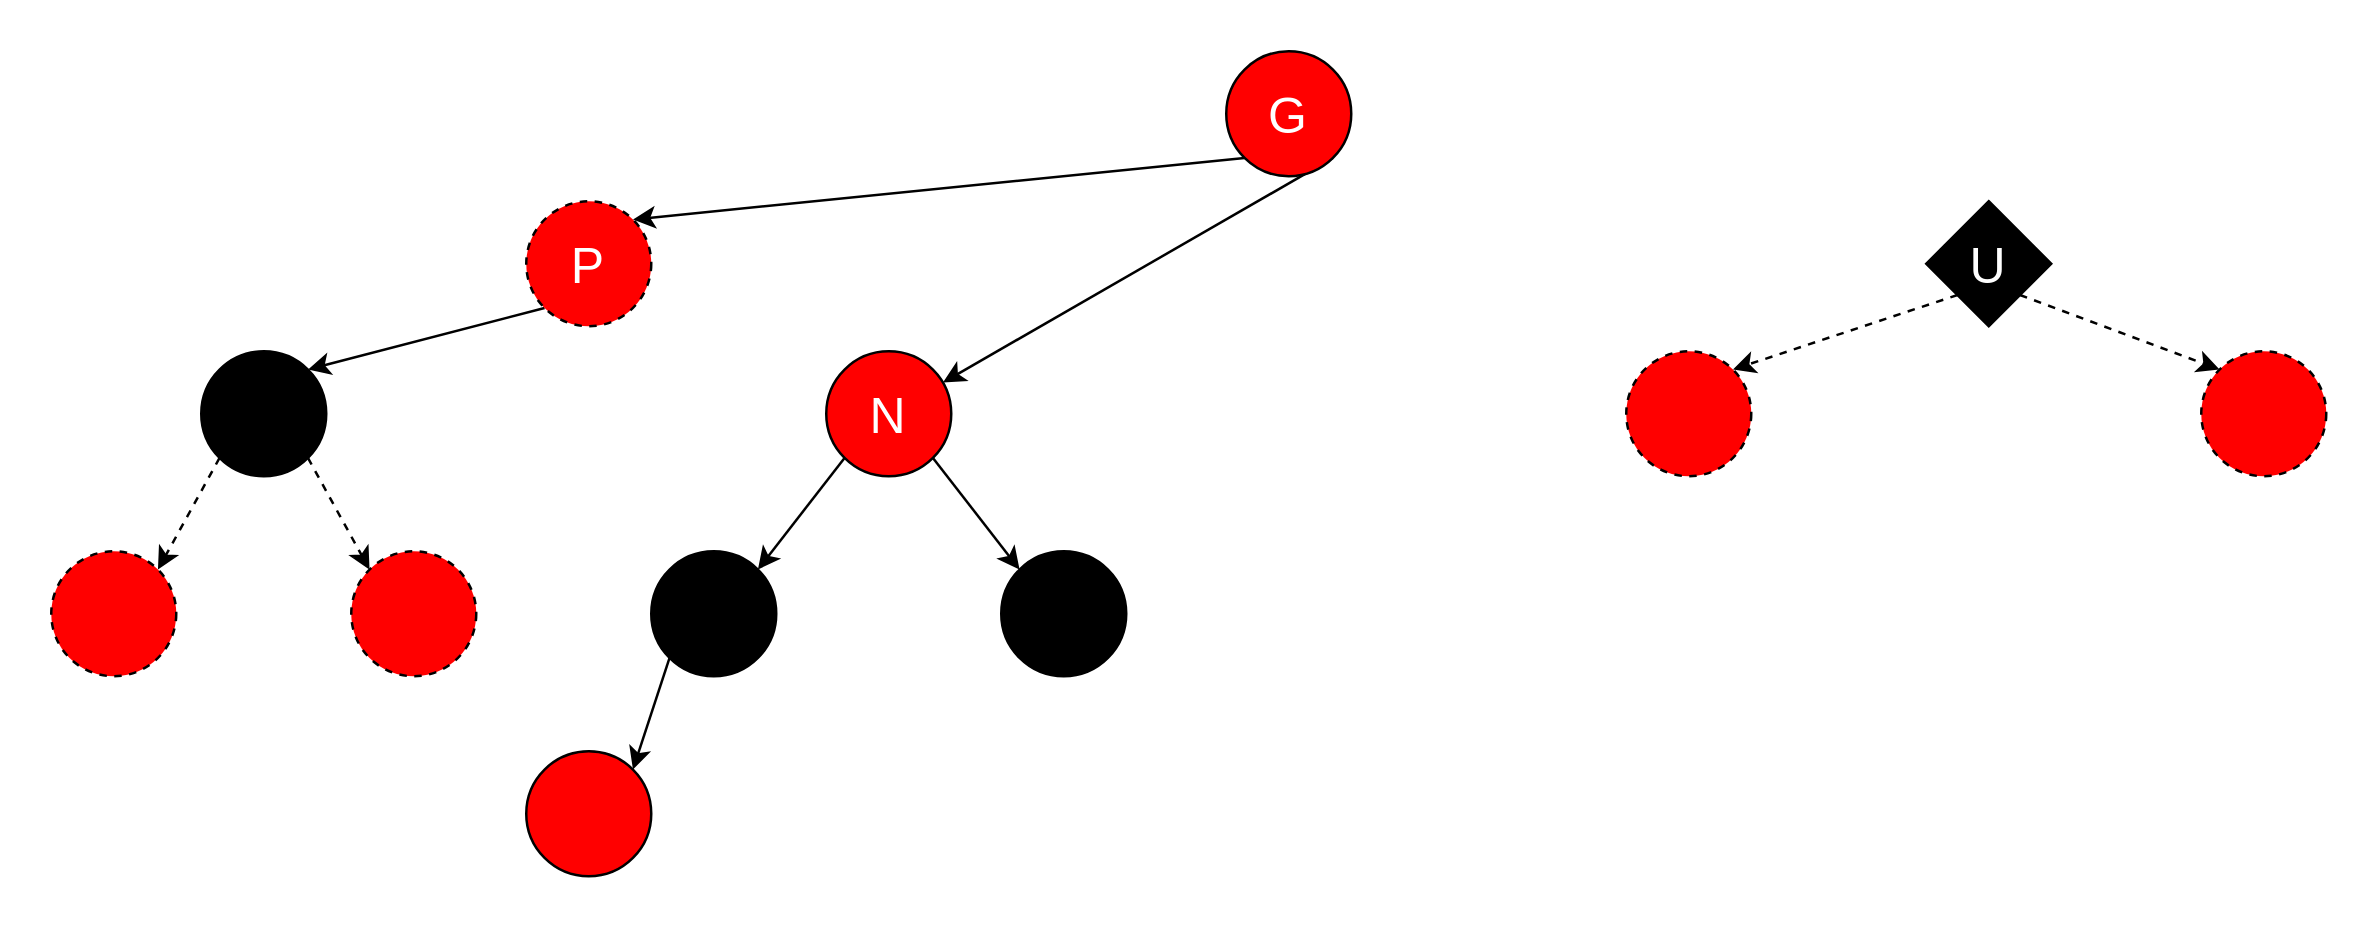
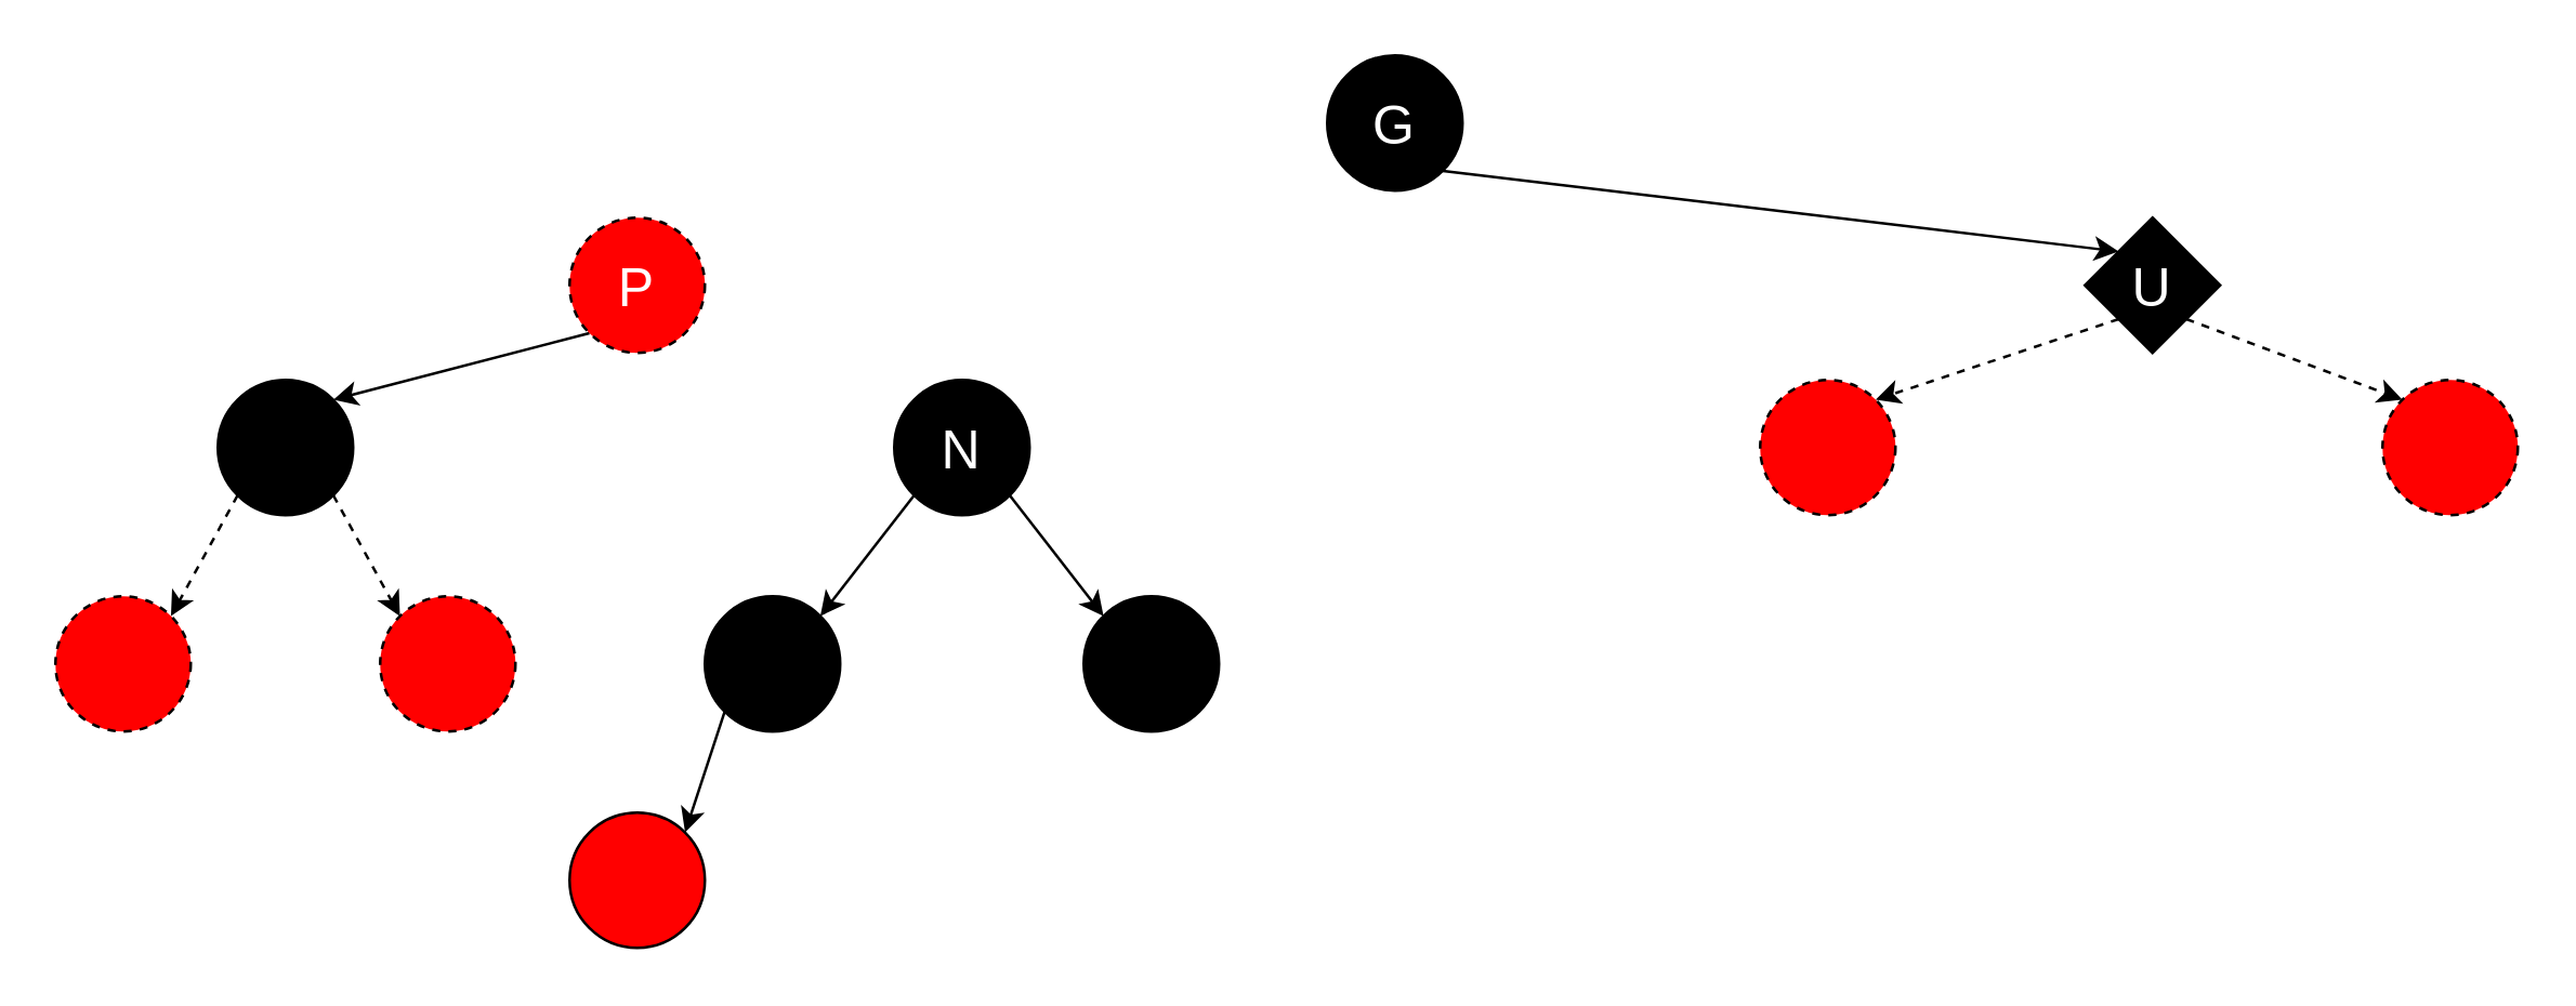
  <mxCell id="0" />
  <mxCell id="1" parent="0" />
  <mxCell id="2" style="edgeStyle=none;rounded=0;orthogonalLoop=1;jettySize=auto;html=1;exitX=0;exitY=1;exitDx=0;exitDy=0;entryX=1;entryY=0;entryDx=0;entryDy=0;fontSize=20;fontColor=#000000;" parent="1" source="3" target="4" edge="1"><mxGeometry relative="1" as="geometry" /></mxCell>
  <mxCell id="3" value="" style="ellipse;whiteSpace=wrap;html=1;aspect=fixed;fillColor=#000000;" parent="1" vertex="1"><mxGeometry x="260" y="220" width="50" height="50" as="geometry" /></mxCell>
  <mxCell id="4" value="" style="ellipse;whiteSpace=wrap;html=1;aspect=fixed;fillColor=#FF0000;" parent="1" vertex="1"><mxGeometry x="210" y="300" width="50" height="50" as="geometry" /></mxCell>
  <mxCell id="5" style="edgeStyle=none;rounded=0;orthogonalLoop=1;jettySize=auto;html=1;exitX=0;exitY=1;exitDx=0;exitDy=0;entryX=1;entryY=0;entryDx=0;entryDy=0;fontSize=20;fontColor=#000000;" parent="1" source="7" target="3" edge="1"><mxGeometry relative="1" as="geometry" /></mxCell>
  <mxCell id="6" style="edgeStyle=none;rounded=0;orthogonalLoop=1;jettySize=auto;html=1;exitX=1;exitY=1;exitDx=0;exitDy=0;entryX=0;entryY=0;entryDx=0;entryDy=0;fontSize=20;fontColor=#000000;" parent="1" source="7" target="8" edge="1"><mxGeometry relative="1" as="geometry" /></mxCell>
- <mxCell id="7" value="&lt;font color=&quot;#ffffff&quot;&gt;&lt;span style=&quot;font-size: 20px;&quot;&gt;N&lt;/span&gt;&lt;/font&gt;" style="ellipse;whiteSpace=wrap;html=1;aspect=fixed;fillColor=#FF0000;" parent="1" vertex="1"><mxGeometry x="330" y="140" width="50" height="50" as="geometry" /></mxCell>
+ <mxCell id="7" value="&lt;font color=&quot;#ffffff&quot;&gt;&lt;span style=&quot;font-size: 20px;&quot;&gt;N&lt;/span&gt;&lt;/font&gt;" style="ellipse;whiteSpace=wrap;html=1;aspect=fixed;fillColor=#000000;" parent="1" vertex="1"><mxGeometry x="330" y="140" width="50" height="50" as="geometry" /></mxCell>
  <mxCell id="8" value="" style="ellipse;whiteSpace=wrap;html=1;aspect=fixed;fillColor=#000000;" parent="1" vertex="1"><mxGeometry x="400" y="220" width="50" height="50" as="geometry" /></mxCell>
  <mxCell id="9" style="edgeStyle=none;rounded=0;orthogonalLoop=1;jettySize=auto;html=1;exitX=0;exitY=1;exitDx=0;exitDy=0;entryX=1;entryY=0;entryDx=0;entryDy=0;fontSize=13;fontColor=#000000;" edge="1" parent="1" source="10" target="13"><mxGeometry relative="1" as="geometry" /></mxCell>
  <mxCell id="10" value="&lt;font color=&quot;#ffffff&quot; style=&quot;font-size: 20px;&quot;&gt;P&lt;/font&gt;" style="ellipse;whiteSpace=wrap;html=1;aspect=fixed;fillColor=#FF0000;dashed=1;" parent="1" vertex="1"><mxGeometry x="210" y="80" width="50" height="50" as="geometry" /></mxCell>
  <mxCell id="11" style="edgeStyle=none;rounded=0;orthogonalLoop=1;jettySize=auto;html=1;exitX=0;exitY=1;exitDx=0;exitDy=0;entryX=1;entryY=0;entryDx=0;entryDy=0;fontSize=20;fontColor=#FFFFFF;dashed=1;" parent="1" source="13" target="14" edge="1"><mxGeometry relative="1" as="geometry" /></mxCell>
  <mxCell id="12" style="edgeStyle=none;rounded=0;orthogonalLoop=1;jettySize=auto;html=1;exitX=1;exitY=1;exitDx=0;exitDy=0;entryX=0;entryY=0;entryDx=0;entryDy=0;dashed=1;fontSize=20;fontColor=#FFFFFF;" parent="1" source="13" target="15" edge="1"><mxGeometry relative="1" as="geometry" /></mxCell>
  <mxCell id="13" value="" style="ellipse;whiteSpace=wrap;html=1;aspect=fixed;fillColor=#000000;" parent="1" vertex="1"><mxGeometry x="80" y="140" width="50" height="50" as="geometry" /></mxCell>
  <mxCell id="14" value="" style="ellipse;whiteSpace=wrap;html=1;aspect=fixed;fillColor=#FF0000;dashed=1;" parent="1" vertex="1"><mxGeometry x="20" y="220" width="50" height="50" as="geometry" /></mxCell>
  <mxCell id="15" value="" style="ellipse;whiteSpace=wrap;html=1;aspect=fixed;fillColor=#FF0000;dashed=1;" parent="1" vertex="1"><mxGeometry x="140" y="220" width="50" height="50" as="geometry" /></mxCell>
- <mxCell id="16" style="edgeStyle=none;rounded=0;orthogonalLoop=1;jettySize=auto;html=1;exitX=0;exitY=1;exitDx=0;exitDy=0;entryX=1;entryY=0;entryDx=0;entryDy=0;fontSize=20;fontColor=#FFFFFF;" parent="1" source="18" target="10" edge="1"><mxGeometry relative="1" as="geometry" /></mxCell>
- <mxCell id="17" style="edgeStyle=none;rounded=0;orthogonalLoop=1;jettySize=auto;html=1;exitX=1;exitY=1;exitDx=0;exitDy=0;fontSize=20;fontColor=#FFFFFF;" parent="1" source="18" target="7" edge="1"><mxGeometry relative="1" as="geometry" /></mxCell>
- <mxCell id="18" value="&lt;font style=&quot;font-size: 20px;&quot; color=&quot;#ffffff&quot;&gt;G&lt;/font&gt;" style="ellipse;whiteSpace=wrap;html=1;aspect=fixed;fillColor=#ff0000;" parent="1" vertex="1"><mxGeometry x="490" y="20" width="50" height="50" as="geometry" /></mxCell>
+ <mxCell id="17" style="edgeStyle=none;rounded=0;orthogonalLoop=1;jettySize=auto;html=1;exitX=1;exitY=1;exitDx=0;exitDy=0;entryX=0;entryY=0;entryDx=0;entryDy=0;fontSize=20;fontColor=#FFFFFF;" parent="1" source="18" target="21" edge="1"><mxGeometry relative="1" as="geometry" /></mxCell>
+ <mxCell id="18" value="&lt;font style=&quot;font-size: 20px;&quot; color=&quot;#ffffff&quot;&gt;G&lt;/font&gt;" style="ellipse;whiteSpace=wrap;html=1;aspect=fixed;fillColor=#000000;" parent="1" vertex="1"><mxGeometry x="490" y="20" width="50" height="50" as="geometry" /></mxCell>
  <mxCell id="19" style="edgeStyle=none;rounded=0;orthogonalLoop=1;jettySize=auto;html=1;exitX=0;exitY=1;exitDx=0;exitDy=0;entryX=1;entryY=0;entryDx=0;entryDy=0;fontSize=20;fontColor=#FFFFFF;dashed=1;" parent="1" source="21" target="22" edge="1"><mxGeometry relative="1" as="geometry" /></mxCell>
  <mxCell id="20" style="edgeStyle=none;rounded=0;orthogonalLoop=1;jettySize=auto;html=1;exitX=1;exitY=1;exitDx=0;exitDy=0;entryX=0;entryY=0;entryDx=0;entryDy=0;fontSize=20;fontColor=#FFFFFF;dashed=1;" parent="1" source="21" target="23" edge="1"><mxGeometry relative="1" as="geometry" /></mxCell>
  <mxCell id="21" value="&lt;font color=&quot;#ffffff&quot; style=&quot;font-size: 20px;&quot;&gt;U&lt;/font&gt;" style="rhombus;whiteSpace=wrap;html=1;aspect=fixed;fillColor=#000000;" parent="1" vertex="1"><mxGeometry x="770" y="80" width="50" height="50" as="geometry" /></mxCell>
  <mxCell id="22" value="" style="ellipse;whiteSpace=wrap;html=1;aspect=fixed;fillColor=#FF0000;dashed=1;" parent="1" vertex="1"><mxGeometry x="650" y="140" width="50" height="50" as="geometry" /></mxCell>
  <mxCell id="23" value="" style="ellipse;whiteSpace=wrap;html=1;aspect=fixed;fillColor=#FF0000;dashed=1;" parent="1" vertex="1"><mxGeometry x="880" y="140" width="50" height="50" as="geometry" /></mxCell>
